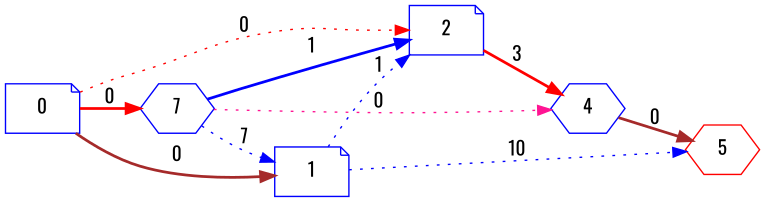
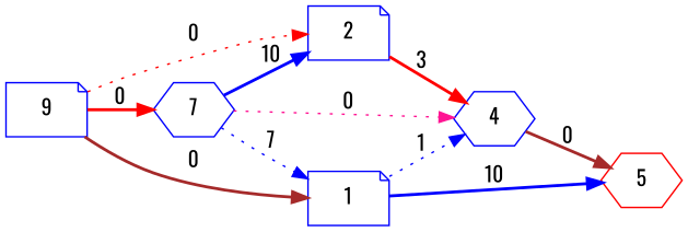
  digraph {
    fontname=Oswald
    rankdir=LR
    node [color=blue fontname=Oswald shape=hexagon]
    edge [color=blue fontname=Oswald style=bold]
    4
    2 [shape=note]
    5 [color=red]
    n4 [label=7]
    1 [shape=note]
-   0 [shape=note]
+   0 [shape=note label=9]
    4 -> 5 [color=brown label=0]
    2 -> 4 [color=red label=3]
    n4 -> 4 [color=deeppink label=0 style=dotted]
-   n4 -> 2 [label=1]
+   n4 -> 2 [label=10]
    n4 -> 1 [label=7 style=dotted]
-   1 -> 2 [label=1 style=dotted]
-   1 -> 5 [label=10 style=dotted]
+   1 -> 4 [label=1 style=dotted]
+   1 -> 5 [label=10]
    0 -> 2 [color=red label=0 style=dotted]
    0 -> n4 [color=red label=0]
    0 -> 1 [color=brown label=0]
  }
